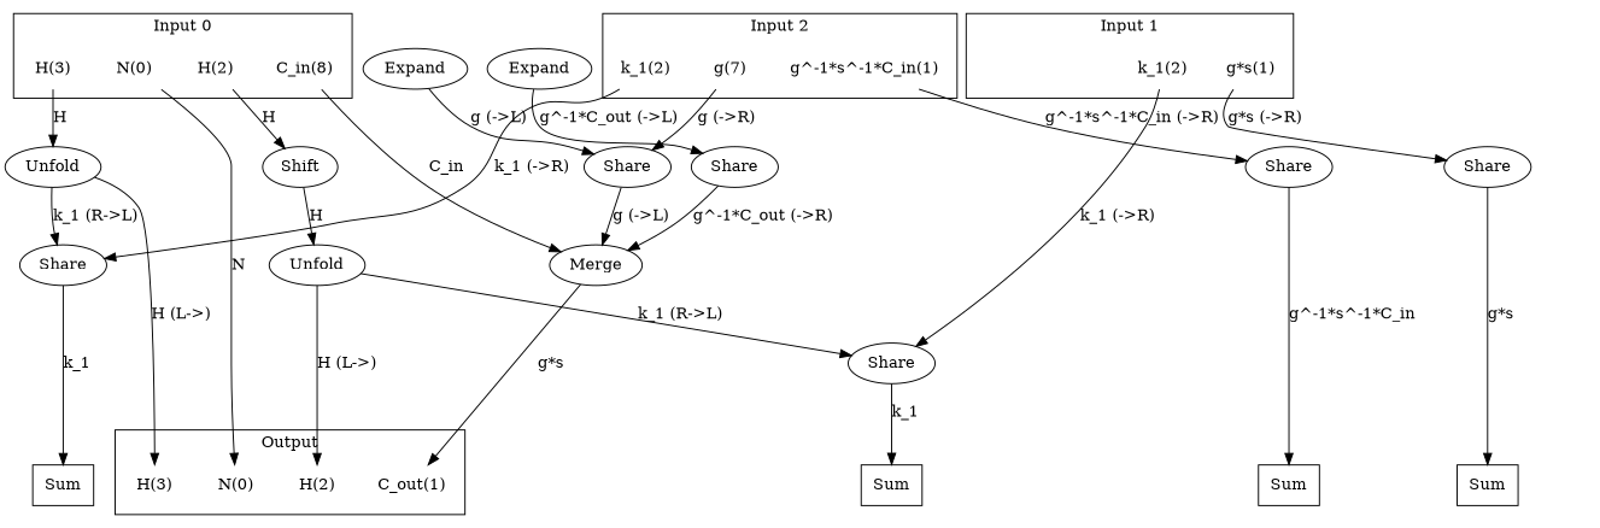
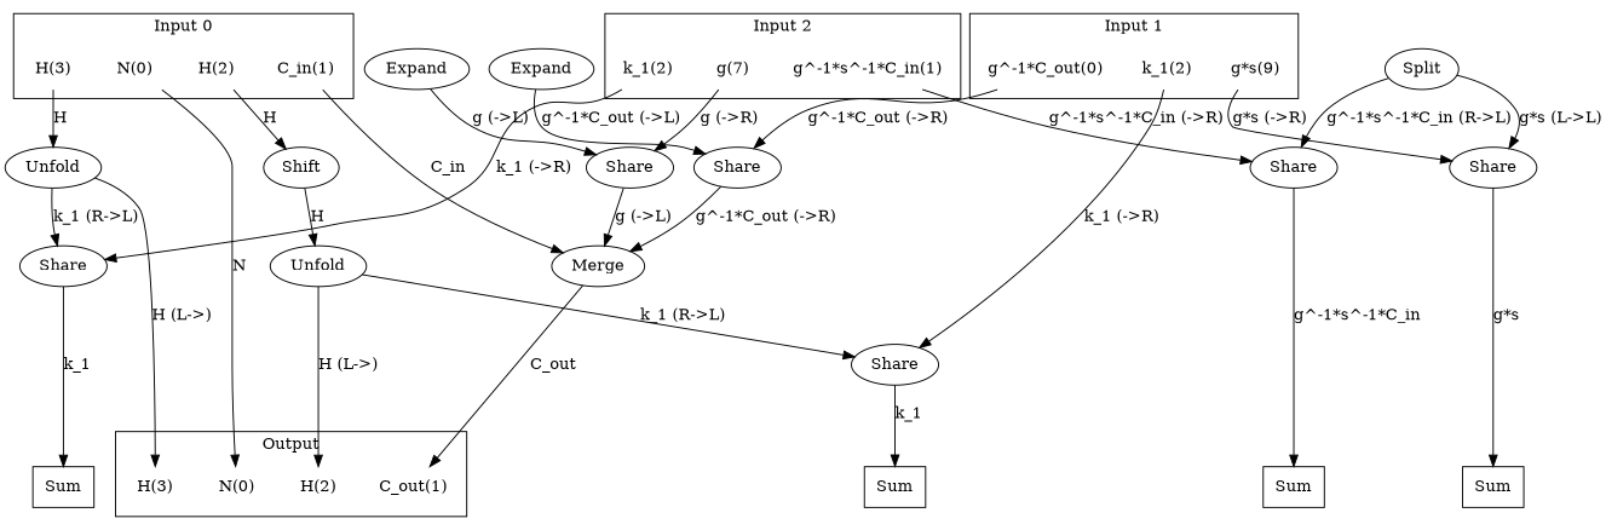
  digraph {
    newrank=true
    node [shape=none]
    n1 [label=Sum shape=box]
    n2 [label=Sum shape=box]
    n3 [label=Sum shape=box]
    n4 [label=Sum shape=box]
    n5 [label="N(0)"]
    n6 [label="C_out(1)"]
    n7 [label="H(2)"]
    n8 [label="H(3)"]
    n9 [label="N(0)"]
-   n10 [label="C_in(8)"]
+   n10 [label="C_in(1)"]
    n11 [label="H(2)"]
    n12 [label="H(3)"]
-   n14 [label="g*s(1)"]
+   n13 [label="g^-1*C_out(0)"]
+   n14 [label="g*s(9)"]
    n15 [label="k_1(2)"]
    n16 [label="g(7)"]
    n17 [label="g^-1*s^-1*C_in(1)"]
    n18 [label="k_1(2)"]
    n19 [label=Merge shape=""]
    n20 [label=Shift shape=""]
    n21 [label=Unfold shape=""]
    n22 [label=Share shape=""]
    n23 [label=Share shape=""]
    n24 [label=Share shape=""]
    n25 [label=Share shape=""]
    n26 [label=Share shape=""]
    n27 [label=Share shape=""]
    n28 [label=Expand shape=""]
    n29 [label=Expand shape=""]
    n30 [label=Unfold shape=""]
+   n31 [label=Split shape=""]
    subgraph sub_1 {
      rank=same
      n1
      n2
      n3
      n4
      n5
      n6
      n7
      n8
    }
    subgraph sub_2 {
      rank=same
      n9
      n10
      n11
      n12
+     n13
      n14
      n15
      n16
      n17
      n18
    }
    subgraph cluster_3 {
      label=Output
      n5
      n6
      n7
      n8
    }
    subgraph cluster_4 {
      label="Input 0"
      n9
      n10
      n11
      n12
    }
    subgraph cluster_5 {
      label="Input 1"
+     n13
      n14
      n15
    }
    subgraph cluster_6 {
      label="Input 2"
      n16
      n17
      n18
    }
    n9 -> n5 [label=N]
    n10 -> n19 [label=C_in]
    n11 -> n20 [label=H]
    n12 -> n21 [label=H]
+   n13 -> n22 [label="g^-1*C_out (->R)"]
    n14 -> n23 [label="g*s (->R)"]
    n15 -> n24 [label="k_1 (->R)"]
    n16 -> n25 [label="g (->R)"]
    n17 -> n26 [label="g^-1*s^-1*C_in (->R)"]
    n18 -> n27 [label="k_1 (->R)"]
-   n19 -> n6 [label="g*s"]
+   n19 -> n6 [label=C_out]
    n20 -> n30 [label=H]
    n21 -> n8 [label="H (L->)"]
    n21 -> n27 [label="k_1 (R->L)"]
    n22 -> n19 [label="g^-1*C_out (->R)"]
    n23 -> n3 [label="g*s"]
    n24 -> n2 [label=k_1]
    n25 -> n19 [label="g (->L)"]
    n26 -> n4 [label="g^-1*s^-1*C_in"]
    n27 -> n1 [label=k_1]
    n28 -> n22 [label="g^-1*C_out (->L)"]
    n29 -> n25 [label="g (->L)"]
    n30 -> n7 [label="H (L->)"]
    n30 -> n24 [label="k_1 (R->L)"]
+   n31 -> n23 [label="g*s (L->L)"]
+   n31 -> n26 [label="g^-1*s^-1*C_in (R->L)"]
  }
